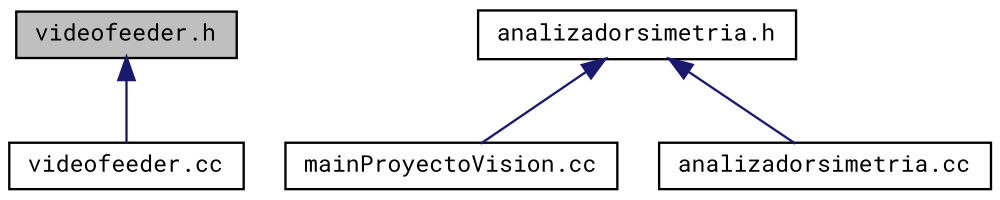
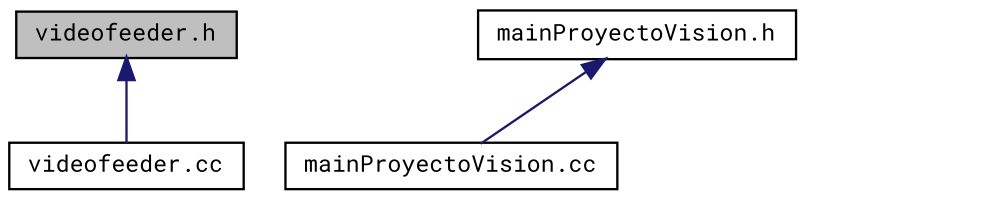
  digraph {
    fontname="Roboto Mono"
    node [color=black fillcolor=white fontname="Roboto Mono" fontsize=10 shape=record style=filled]
    edge [color=midnightblue dir=back fontname="Roboto Mono" fontsize=10 labelfontname=Helvetica labelfontsize=10 style=solid]
    n1 [fillcolor=grey75 fontcolor=black height=0.2 label="videofeeder.h" width=0.4]
    n2 [height=0.2 label="videofeeder.cc" width=0.4]
-   n3 [height=0.2 label="analizadorsimetria.h" width=0.4]
+   n3 [height=0.2 label="mainProyectoVision.h" width=0.4]
    n4 [height=0.2 label="mainProyectoVision.cc" width=0.4]
-   n5 [height=0.2 label="analizadorsimetria.cc" width=0.4]
    n1 -> n2
    n3 -> n4
-   n3 -> n5
  }
